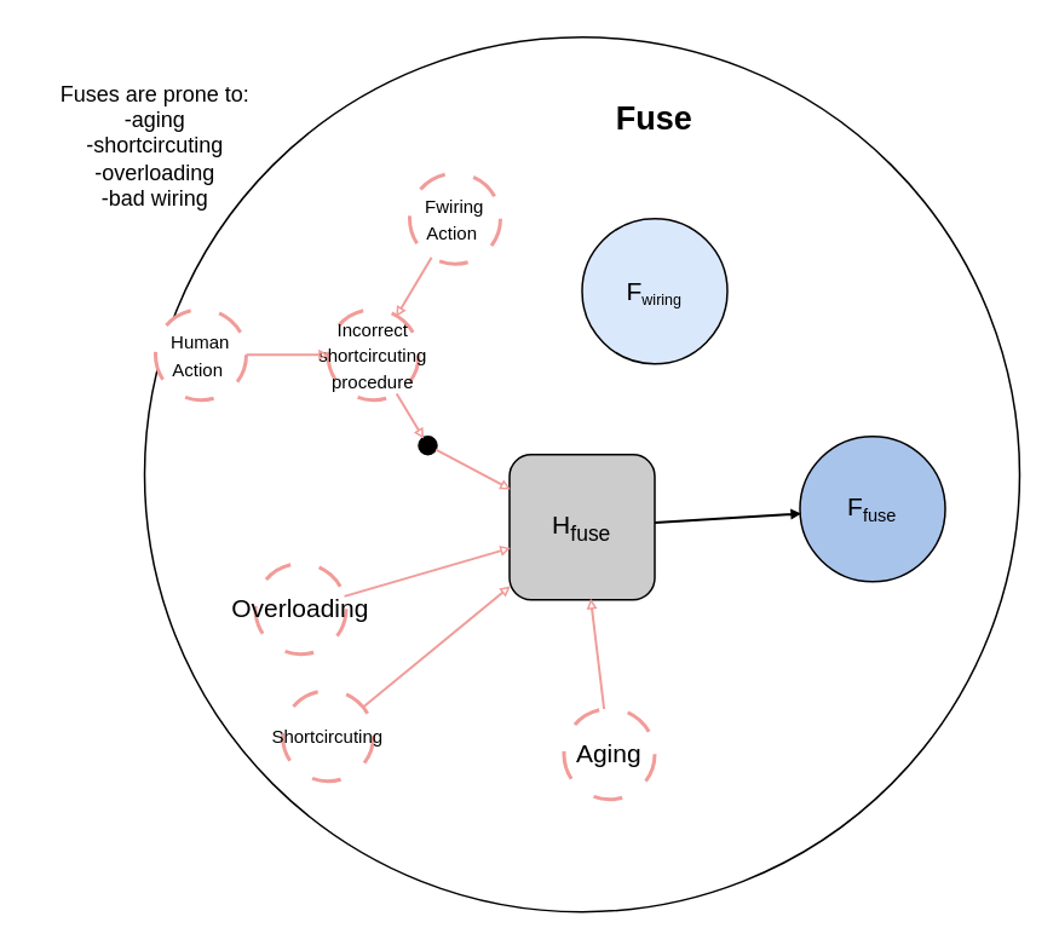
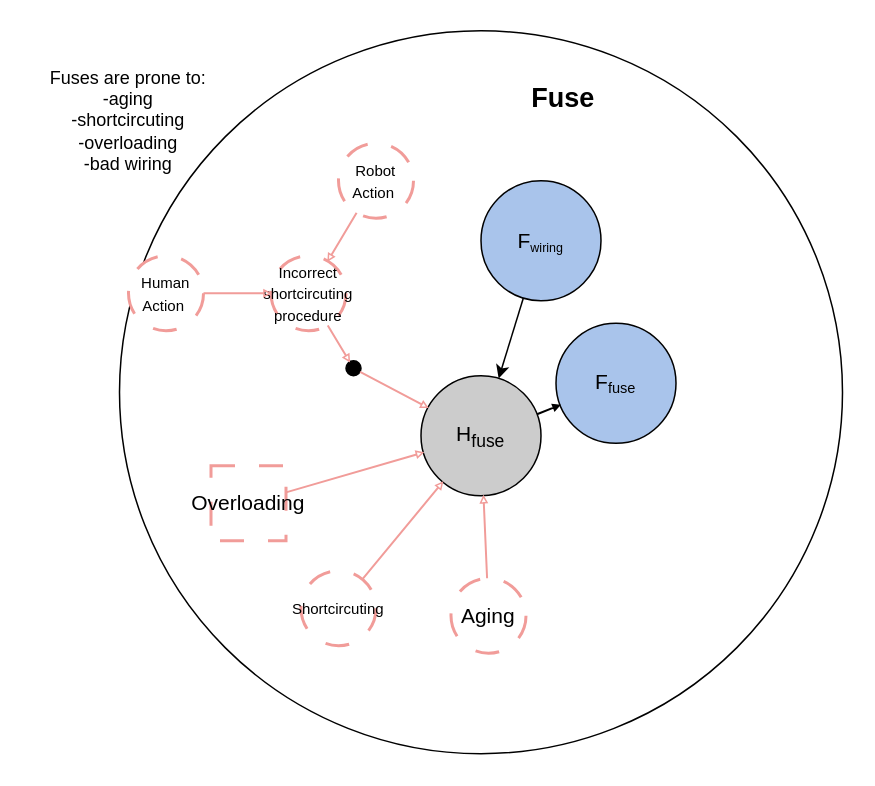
  <mxCell id="0" />
  <mxCell id="1" parent="0" />
  <mxCell id="2" value="" style="ellipse;whiteSpace=wrap;html=1;aspect=fixed;" vertex="1" parent="1"><mxGeometry x="79" y="20" width="482" height="482" as="geometry" /></mxCell>
  <mxCell id="3" value="Fuses are prone to:&lt;br&gt;-aging&lt;br&gt;-shortcircuting&lt;br&gt;-overloading&lt;br&gt;-bad wiring" style="text;html=1;strokeColor=none;fillColor=none;align=center;verticalAlign=middle;whiteSpace=wrap;rounded=0;" vertex="1" parent="1"><mxGeometry x="20" y="65" width="130" height="30" as="geometry" /></mxCell>
- <mxCell id="4" value="&lt;font style=&quot;font-size: 14px;&quot;&gt;H&lt;sub&gt;fuse&lt;/sub&gt;&lt;/font&gt;" style="whiteSpace=wrap;html=1;aspect=fixed;fillColor=#CCCCCC;rounded=1;" vertex="1" parent="1"><mxGeometry x="280" y="250" width="80" height="80" as="geometry" /></mxCell>
- <mxCell id="5" value="&lt;font style=&quot;font-size: 14px;&quot;&gt;F&lt;/font&gt;&lt;font style=&quot;font-size: 11.667px;&quot;&gt;&lt;sub&gt;fuse&lt;/sub&gt;&lt;/font&gt;" style="ellipse;whiteSpace=wrap;html=1;aspect=fixed;fillColor=#A9C4EB;" vertex="1" parent="1"><mxGeometry x="440" y="240" width="80" height="80" as="geometry" /></mxCell>
- <mxCell id="6" value="&lt;font style=&quot;font-size: 14px;&quot;&gt;Aging&lt;/font&gt;" style="ellipse;whiteSpace=wrap;html=1;aspect=fixed;fillColor=#FFFFFF;strokeColor=#F19C99;strokeWidth=2;dashed=1;dashPattern=8 8;" vertex="1" parent="1"><mxGeometry x="310" y="390" width="50" height="50" as="geometry" /></mxCell>
- <mxCell id="7" value="&lt;font size=&quot;1&quot;&gt;Shortcircuting&lt;/font&gt;" style="ellipse;whiteSpace=wrap;html=1;aspect=fixed;fillColor=#FFFFFF;strokeColor=#F19C99;strokeWidth=2;dashed=1;dashPattern=8 8;" vertex="1" parent="1"><mxGeometry x="155" y="380" width="50" height="50" as="geometry" /></mxCell>
+ <mxCell id="4" value="&lt;font style=&quot;font-size: 14px;&quot;&gt;H&lt;sub&gt;fuse&lt;/sub&gt;&lt;/font&gt;" style="ellipse;whiteSpace=wrap;html=1;aspect=fixed;fillColor=#CCCCCC;" vertex="1" parent="1"><mxGeometry x="280" y="250" width="80" height="80" as="geometry" /></mxCell>
+ <mxCell id="5" value="&lt;font style=&quot;font-size: 14px;&quot;&gt;F&lt;/font&gt;&lt;font style=&quot;font-size: 11.667px;&quot;&gt;&lt;sub&gt;fuse&lt;/sub&gt;&lt;/font&gt;" style="ellipse;whiteSpace=wrap;html=1;aspect=fixed;fillColor=#A9C4EB;" vertex="1" parent="1"><mxGeometry x="370" y="215" width="80" height="80" as="geometry" /></mxCell>
+ <mxCell id="6" value="&lt;font style=&quot;font-size: 14px;&quot;&gt;Aging&lt;/font&gt;" style="ellipse;whiteSpace=wrap;html=1;aspect=fixed;fillColor=#FFFFFF;strokeColor=#F19C99;strokeWidth=2;dashed=1;dashPattern=8 8;" vertex="1" parent="1"><mxGeometry x="300" y="385" width="50" height="50" as="geometry" /></mxCell>
+ <mxCell id="7" value="&lt;font size=&quot;1&quot;&gt;Shortcircuting&lt;/font&gt;" style="ellipse;whiteSpace=wrap;html=1;aspect=fixed;fillColor=#FFFFFF;strokeColor=#F19C99;strokeWidth=2;dashed=1;dashPattern=8 8;" vertex="1" parent="1"><mxGeometry x="200" y="380" width="50" height="50" as="geometry" /></mxCell>
  <mxCell id="8" value="" style="shape=flexArrow;endArrow=classic;html=1;rounded=0;width=0.323;endSize=1.065;endWidth=2.981;strokeColor=#F19C99;" edge="1" parent="1" source="6" target="4"><mxGeometry width="50" height="50" relative="1" as="geometry"><mxPoint x="550" y="467" as="sourcePoint" /><mxPoint x="560" y="497" as="targetPoint" /></mxGeometry></mxCell>
  <mxCell id="9" value="" style="shape=flexArrow;endArrow=classic;html=1;rounded=0;width=0.323;endSize=1.065;endWidth=2.981;strokeColor=#F19C99;" edge="1" parent="1" source="7" target="4"><mxGeometry width="50" height="50" relative="1" as="geometry"><mxPoint x="375" y="452" as="sourcePoint" /><mxPoint x="336" y="367" as="targetPoint" /></mxGeometry></mxCell>
- <mxCell id="10" value="&lt;font style=&quot;font-size: 14px;&quot;&gt;Overloading&lt;/font&gt;" style="ellipse;whiteSpace=wrap;html=1;aspect=fixed;fillColor=#FFFFFF;strokeColor=#F19C99;strokeWidth=2;dashed=1;dashPattern=8 8;" vertex="1" parent="1"><mxGeometry x="140" y="310" width="50" height="50" as="geometry" /></mxCell>
+ <mxCell id="10" value="&lt;font style=&quot;font-size: 14px;&quot;&gt;Overloading&lt;/font&gt;" style="whiteSpace=wrap;html=1;aspect=fixed;fillColor=#FFFFFF;strokeColor=#F19C99;strokeWidth=2;dashed=1;dashPattern=8 8;rounded=0;" vertex="1" parent="1"><mxGeometry x="140" y="310" width="50" height="50" as="geometry" /></mxCell>
  <mxCell id="11" value="" style="shape=flexArrow;endArrow=classic;html=1;rounded=0;width=0.323;endSize=1.065;endWidth=2.981;strokeColor=#F19C99;" edge="1" parent="1" source="10" target="4"><mxGeometry width="50" height="50" relative="1" as="geometry"><mxPoint x="253" y="397" as="sourcePoint" /><mxPoint x="292" y="358" as="targetPoint" /></mxGeometry></mxCell>
  <mxCell id="12" value="" style="shape=flexArrow;endArrow=classic;html=1;rounded=0;fillColor=#000000;width=0.323;endSize=1.065;endWidth=2.981;" edge="1" parent="1" source="4" target="5"><mxGeometry width="50" height="50" relative="1" as="geometry"><mxPoint x="853" y="66" as="sourcePoint" /><mxPoint x="989" y="145" as="targetPoint" /></mxGeometry></mxCell>
  <mxCell id="13" value="&lt;font style=&quot;font-size: 10px;&quot;&gt;Incorrect shortcircuting procedure&lt;/font&gt;" style="ellipse;whiteSpace=wrap;html=1;aspect=fixed;fillColor=#FFFFFF;strokeColor=#F19C99;strokeWidth=2;dashed=1;dashPattern=8 8;" vertex="1" parent="1"><mxGeometry x="180" y="170" width="50" height="50" as="geometry" /></mxCell>
  <mxCell id="14" value="&lt;font style=&quot;font-size: 10px;&quot;&gt;Human Action&amp;nbsp;&lt;/font&gt;" style="ellipse;whiteSpace=wrap;html=1;aspect=fixed;fillColor=#FFFFFF;strokeColor=#F19C99;strokeWidth=2;dashed=1;dashPattern=8 8;" vertex="1" parent="1"><mxGeometry x="85" y="170" width="50" height="50" as="geometry" /></mxCell>
- <mxCell id="15" value="&lt;font style=&quot;font-size: 10px;&quot;&gt;Fwiring Action&amp;nbsp;&lt;/font&gt;" style="ellipse;whiteSpace=wrap;html=1;aspect=fixed;fillColor=#FFFFFF;strokeColor=#F19C99;strokeWidth=2;dashed=1;dashPattern=8 8;" vertex="1" parent="1"><mxGeometry x="225" y="95" width="50" height="50" as="geometry" /></mxCell>
+ <mxCell id="15" value="&lt;font style=&quot;font-size: 10px;&quot;&gt;Robot Action&amp;nbsp;&lt;/font&gt;" style="ellipse;whiteSpace=wrap;html=1;aspect=fixed;fillColor=#FFFFFF;strokeColor=#F19C99;strokeWidth=2;dashed=1;dashPattern=8 8;" vertex="1" parent="1"><mxGeometry x="225" y="95" width="50" height="50" as="geometry" /></mxCell>
  <mxCell id="16" value="" style="ellipse;whiteSpace=wrap;html=1;aspect=fixed;fillColor=#000000;strokeColor=#000000;" vertex="1" parent="1"><mxGeometry x="230" y="240" width="10" height="10" as="geometry" /></mxCell>
  <mxCell id="17" value="" style="shape=flexArrow;endArrow=classic;html=1;rounded=0;width=0.323;endSize=1.065;endWidth=2.981;strokeColor=#F19C99;" edge="1" parent="1" source="14" target="13"><mxGeometry width="50" height="50" relative="1" as="geometry"><mxPoint x="252" y="153" as="sourcePoint" /><mxPoint x="229" y="195" as="targetPoint" /></mxGeometry></mxCell>
  <mxCell id="18" value="" style="shape=flexArrow;endArrow=classic;html=1;rounded=0;width=0.323;endSize=1.065;endWidth=2.981;strokeColor=#F19C99;" edge="1" parent="1" source="15" target="13"><mxGeometry width="50" height="50" relative="1" as="geometry"><mxPoint x="272" y="173" as="sourcePoint" /><mxPoint x="249" y="215" as="targetPoint" /></mxGeometry></mxCell>
  <mxCell id="19" value="" style="shape=flexArrow;endArrow=classic;html=1;rounded=0;width=0.323;endSize=1.065;endWidth=2.981;strokeColor=#F19C99;" edge="1" parent="1" source="16" target="4"><mxGeometry width="50" height="50" relative="1" as="geometry"><mxPoint x="220" y="220" as="sourcePoint" /><mxPoint x="286" y="321" as="targetPoint" /></mxGeometry></mxCell>
  <mxCell id="20" value="" style="shape=flexArrow;endArrow=classic;html=1;rounded=0;width=0.323;endSize=1.065;endWidth=2.981;strokeColor=#F19C99;" edge="1" parent="1" source="13" target="16"><mxGeometry width="50" height="50" relative="1" as="geometry"><mxPoint x="199" y="340" as="sourcePoint" /><mxPoint x="230" y="230" as="targetPoint" /></mxGeometry></mxCell>
- <mxCell id="21" value="&lt;b&gt;&lt;font style=&quot;font-size: 18px;&quot;&gt;Fuse&lt;/font&gt;&lt;/b&gt;" style="text;html=1;strokeColor=none;fillColor=none;align=center;verticalAlign=middle;whiteSpace=wrap;rounded=0;" vertex="1" parent="1"><mxGeometry x="330" y="50" width="60" height="30" as="geometry" /></mxCell>
- <mxCell id="22" value="&lt;font style=&quot;font-size: 14px;&quot;&gt;F&lt;/font&gt;&lt;font size=&quot;1&quot; style=&quot;&quot;&gt;&lt;sub&gt;wiring&lt;/sub&gt;&lt;/font&gt;" style="ellipse;whiteSpace=wrap;html=1;aspect=fixed;fillColor=#dae8fc;" vertex="1" parent="1"><mxGeometry x="320" y="120" width="80" height="80" as="geometry" /></mxCell>
+ <mxCell id="21" value="&lt;b&gt;&lt;font style=&quot;font-size: 18px;&quot;&gt;Fuse&lt;/font&gt;&lt;/b&gt;" style="text;html=1;strokeColor=none;fillColor=none;align=center;verticalAlign=middle;whiteSpace=wrap;rounded=0;" vertex="1" parent="1"><mxGeometry x="345" y="50" width="60" height="30" as="geometry" /></mxCell>
+ <mxCell id="22" value="&lt;font style=&quot;font-size: 14px;&quot;&gt;F&lt;/font&gt;&lt;font size=&quot;1&quot; style=&quot;&quot;&gt;&lt;sub&gt;wiring&lt;/sub&gt;&lt;/font&gt;" style="ellipse;whiteSpace=wrap;html=1;aspect=fixed;fillColor=#A9C4EB;" vertex="1" parent="1"><mxGeometry x="320" y="120" width="80" height="80" as="geometry" /></mxCell>
+ <mxCell id="23" value="" style="endArrow=classic;html=1;rounded=0;" edge="1" parent="1" source="22" target="4"><mxGeometry width="50" height="50" relative="1" as="geometry"><mxPoint x="360" y="250" as="sourcePoint" /><mxPoint x="410" y="200" as="targetPoint" /></mxGeometry></mxCell>
